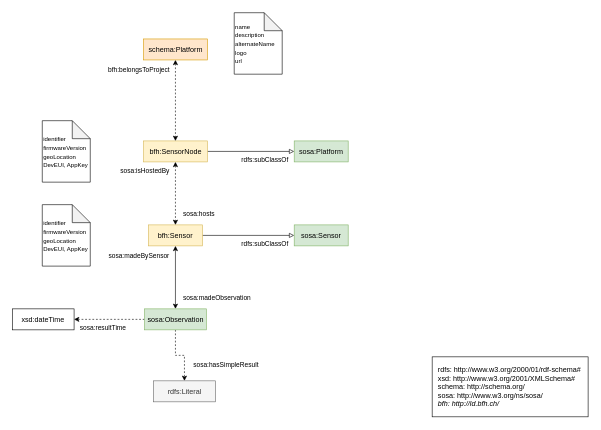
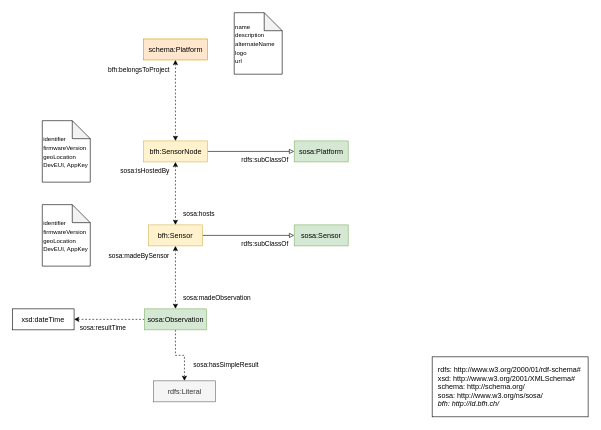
  <mxCell id="0" />
  <mxCell id="1" parent="0" />
- <mxCell id="2" style="edgeStyle=orthogonalEdgeStyle;rounded=0;orthogonalLoop=1;jettySize=auto;html=1;startArrow=classic;startFill=1;dashed=0;" parent="1" source="7" target="12" edge="1"><mxGeometry relative="1" as="geometry" /></mxCell>
+ <mxCell id="2" style="edgeStyle=orthogonalEdgeStyle;rounded=0;orthogonalLoop=1;jettySize=auto;html=1;startArrow=classic;startFill=1;dashed=1;" parent="1" source="7" target="12" edge="1"><mxGeometry relative="1" as="geometry" /></mxCell>
  <mxCell id="3" value="sosa:madeObservation" style="edgeLabel;html=1;align=center;verticalAlign=middle;resizable=0;points=[];" parent="2" vertex="1" connectable="0"><mxGeometry x="0.865" relative="1" as="geometry"><mxPoint x="68" y="-12" as="offset" /></mxGeometry></mxCell>
  <mxCell id="4" value="sosa:madeBySensor" style="edgeLabel;html=1;align=center;verticalAlign=middle;resizable=0;points=[];" parent="2" vertex="1" connectable="0"><mxGeometry x="-0.825" y="-1" relative="1" as="geometry"><mxPoint x="-61" y="6" as="offset" /></mxGeometry></mxCell>
  <mxCell id="5" style="edgeStyle=orthogonalEdgeStyle;rounded=0;orthogonalLoop=1;jettySize=auto;html=1;exitX=1;exitY=0.5;exitDx=0;exitDy=0;entryX=0;entryY=0.5;entryDx=0;entryDy=0;endArrow=block;endFill=0;" edge="1" parent="1" source="7" target="27"><mxGeometry relative="1" as="geometry" /></mxCell>
  <mxCell id="6" value="rdfs:subClassOf" style="edgeLabel;html=1;align=center;verticalAlign=middle;resizable=0;points=[];" vertex="1" connectable="0" parent="5"><mxGeometry x="0.752" y="1" relative="1" as="geometry"><mxPoint x="-31" y="14" as="offset" /></mxGeometry></mxCell>
  <mxCell id="7" value="bfh:Sensor" style="rounded=0;whiteSpace=wrap;html=1;fillColor=#fff2cc;strokeColor=#d6b656;" parent="1" vertex="1"><mxGeometry x="247" y="374" width="90" height="35" as="geometry" /></mxCell>
  <mxCell id="8" style="edgeStyle=orthogonalEdgeStyle;rounded=0;orthogonalLoop=1;jettySize=auto;html=1;exitX=0;exitY=0.5;exitDx=0;exitDy=0;entryX=1;entryY=0.5;entryDx=0;entryDy=0;dashed=1;" parent="1" source="12" target="13" edge="1"><mxGeometry relative="1" as="geometry" /></mxCell>
  <mxCell id="9" value="sosa:resultTime" style="edgeLabel;html=1;align=center;verticalAlign=middle;resizable=0;points=[];" parent="8" vertex="1" connectable="0"><mxGeometry x="0.845" y="1" relative="1" as="geometry"><mxPoint x="38" y="12" as="offset" /></mxGeometry></mxCell>
  <mxCell id="10" style="edgeStyle=orthogonalEdgeStyle;rounded=0;orthogonalLoop=1;jettySize=auto;html=1;exitX=0.5;exitY=1;exitDx=0;exitDy=0;entryX=0.5;entryY=0;entryDx=0;entryDy=0;dashed=1;" parent="1" source="12" target="14" edge="1"><mxGeometry relative="1" as="geometry" /></mxCell>
  <mxCell id="11" value="sosa:hasSimpleResult" style="edgeLabel;html=1;align=center;verticalAlign=middle;resizable=0;points=[];" parent="10" vertex="1" connectable="0"><mxGeometry x="0.453" y="1" relative="1" as="geometry"><mxPoint x="67" as="offset" /></mxGeometry></mxCell>
  <mxCell id="12" value="sosa:Observation" style="rounded=0;whiteSpace=wrap;html=1;fillColor=#d5e8d4;strokeColor=#82b366;" parent="1" vertex="1"><mxGeometry x="240.5" y="514" width="103" height="35" as="geometry" /></mxCell>
  <mxCell id="13" value="xsd:dateTime" style="rounded=0;whiteSpace=wrap;html=1;" parent="1" vertex="1"><mxGeometry x="20" y="514" width="103" height="35" as="geometry" /></mxCell>
  <mxCell id="14" value="rdfs:Literal" style="rounded=0;whiteSpace=wrap;html=1;fillColor=#f5f5f5;strokeColor=#666666;fontColor=#333333;" parent="1" vertex="1"><mxGeometry x="255.5" y="634" width="103" height="35" as="geometry" /></mxCell>
  <mxCell id="15" style="edgeStyle=orthogonalEdgeStyle;rounded=0;orthogonalLoop=1;jettySize=auto;html=1;exitX=0.5;exitY=1;exitDx=0;exitDy=0;entryX=0.5;entryY=0;entryDx=0;entryDy=0;dashed=1;startArrow=classic;startFill=1;" parent="1" source="20" target="7" edge="1"><mxGeometry relative="1" as="geometry" /></mxCell>
  <mxCell id="16" value="sosa:isHostedBy" style="edgeLabel;html=1;align=center;verticalAlign=middle;resizable=0;points=[];" parent="15" vertex="1" connectable="0"><mxGeometry x="-0.74" y="1" relative="1" as="geometry"><mxPoint x="-53" as="offset" /></mxGeometry></mxCell>
  <mxCell id="17" value="sosa:hosts" style="edgeLabel;html=1;align=center;verticalAlign=middle;resizable=0;points=[];" parent="15" vertex="1" connectable="0"><mxGeometry x="0.641" y="1" relative="1" as="geometry"><mxPoint x="37" y="-1" as="offset" /></mxGeometry></mxCell>
  <mxCell id="18" style="edgeStyle=orthogonalEdgeStyle;rounded=0;orthogonalLoop=1;jettySize=auto;html=1;exitX=1;exitY=0.5;exitDx=0;exitDy=0;entryX=0;entryY=0.5;entryDx=0;entryDy=0;endArrow=block;endFill=0;" edge="1" parent="1" source="20" target="21"><mxGeometry relative="1" as="geometry" /></mxCell>
  <mxCell id="19" value="rdfs:subClassOf" style="edgeLabel;html=1;align=center;verticalAlign=middle;resizable=0;points=[];" vertex="1" connectable="0" parent="18"><mxGeometry x="0.669" relative="1" as="geometry"><mxPoint x="-26" y="13" as="offset" /></mxGeometry></mxCell>
  <mxCell id="20" value="bfh:SensorNode" style="rounded=0;whiteSpace=wrap;html=1;fillColor=#fff2cc;strokeColor=#d6b656;" parent="1" vertex="1"><mxGeometry x="238.75" y="234" width="106.5" height="35" as="geometry" /></mxCell>
  <mxCell id="21" value="sosa:Platform" style="rounded=0;whiteSpace=wrap;html=1;fillColor=#d5e8d4;strokeColor=#82b366;" vertex="1" parent="1"><mxGeometry x="490" y="234" width="90" height="35" as="geometry" /></mxCell>
  <mxCell id="22" style="edgeStyle=orthogonalEdgeStyle;rounded=0;orthogonalLoop=1;jettySize=auto;html=1;exitX=0.5;exitY=1;exitDx=0;exitDy=0;entryX=0.5;entryY=0;entryDx=0;entryDy=0;dashed=1;startArrow=classic;startFill=1;" edge="1" parent="1" source="24" target="20"><mxGeometry relative="1" as="geometry" /></mxCell>
  <mxCell id="23" value="bfh:belongsToProject" style="edgeLabel;html=1;align=center;verticalAlign=middle;resizable=0;points=[];" vertex="1" connectable="0" parent="22"><mxGeometry x="-0.518" y="2" relative="1" as="geometry"><mxPoint x="-64" y="-17" as="offset" /></mxGeometry></mxCell>
  <mxCell id="24" value="schema:Platform" style="rounded=0;whiteSpace=wrap;html=1;fillColor=#ffe6cc;strokeColor=#d79b00;" vertex="1" parent="1"><mxGeometry x="238.75" y="64" width="106.5" height="35" as="geometry" /></mxCell>
  <mxCell id="25" value="&lt;div&gt;&lt;span style=&quot;font-size: 10px; background-color: transparent; color: light-dark(rgb(0, 0, 0), rgb(255, 255, 255));&quot;&gt;name&lt;/span&gt;&lt;/div&gt;&lt;div&gt;&lt;font style=&quot;font-size: 10px;&quot;&gt;description&lt;/font&gt;&lt;/div&gt;&lt;div&gt;&lt;font style=&quot;font-size: 10px;&quot;&gt;alternateName&lt;/font&gt;&lt;/div&gt;&lt;div&gt;&lt;font style=&quot;font-size: 10px;&quot;&gt;logo&lt;/font&gt;&lt;/div&gt;&lt;div&gt;&lt;font style=&quot;font-size: 10px;&quot;&gt;url&lt;/font&gt;&lt;/div&gt;" style="shape=note;whiteSpace=wrap;html=1;backgroundOutline=1;darkOpacity=0.05;align=left;" vertex="1" parent="1"><mxGeometry x="390" y="20.25" width="80" height="102.5" as="geometry" /></mxCell>
  <mxCell id="26" value="&lt;font style=&quot;font-size: 10px;&quot;&gt;identifier&lt;/font&gt;&lt;div&gt;&lt;font size=&quot;1&quot;&gt;firmwareVersion&lt;/font&gt;&lt;/div&gt;&lt;div&gt;&lt;font size=&quot;1&quot;&gt;geoLocation&lt;/font&gt;&lt;/div&gt;&lt;div&gt;&lt;font size=&quot;1&quot;&gt;DevEUI, AppKey&lt;/font&gt;&lt;/div&gt;" style="shape=note;whiteSpace=wrap;html=1;backgroundOutline=1;darkOpacity=0.05;align=left;" vertex="1" parent="1"><mxGeometry x="70" y="200.25" width="80" height="102.5" as="geometry" /></mxCell>
  <mxCell id="27" value="sosa:Sensor" style="rounded=0;whiteSpace=wrap;html=1;fillColor=#d5e8d4;strokeColor=#82b366;" vertex="1" parent="1"><mxGeometry x="490" y="374" width="90" height="35" as="geometry" /></mxCell>
  <mxCell id="28" value="&lt;font style=&quot;font-size: 10px;&quot;&gt;identifier&lt;/font&gt;&lt;div&gt;&lt;font size=&quot;1&quot;&gt;firmwareVersion&lt;/font&gt;&lt;/div&gt;&lt;div&gt;&lt;font size=&quot;1&quot;&gt;geoLocation&lt;/font&gt;&lt;/div&gt;&lt;div&gt;&lt;font size=&quot;1&quot;&gt;DevEUI, AppKey&lt;/font&gt;&lt;/div&gt;" style="shape=note;whiteSpace=wrap;html=1;backgroundOutline=1;darkOpacity=0.05;align=left;" vertex="1" parent="1"><mxGeometry x="70" y="340.25" width="80" height="102.5" as="geometry" /></mxCell>
  <mxCell id="29" value="&lt;div&gt;rdfs:&amp;nbsp;http://www.w3.org/2000/01/rdf-schema#&lt;/div&gt;&lt;div&gt;xsd:&amp;nbsp;http://www.w3.org/2001/XMLSchema#&lt;/div&gt;&lt;div&gt;schema:&amp;nbsp;http://schema.org/&lt;/div&gt;sosa: http://www.w3.org/ns/sosa/&lt;div&gt;&lt;i&gt;bfh: http://ld.bfh.ch/&lt;/i&gt;&lt;/div&gt;" style="rounded=0;whiteSpace=wrap;html=1;align=left;spacing=10;" vertex="1" parent="1"><mxGeometry x="720" y="594" width="260" height="100" as="geometry" /></mxCell>
